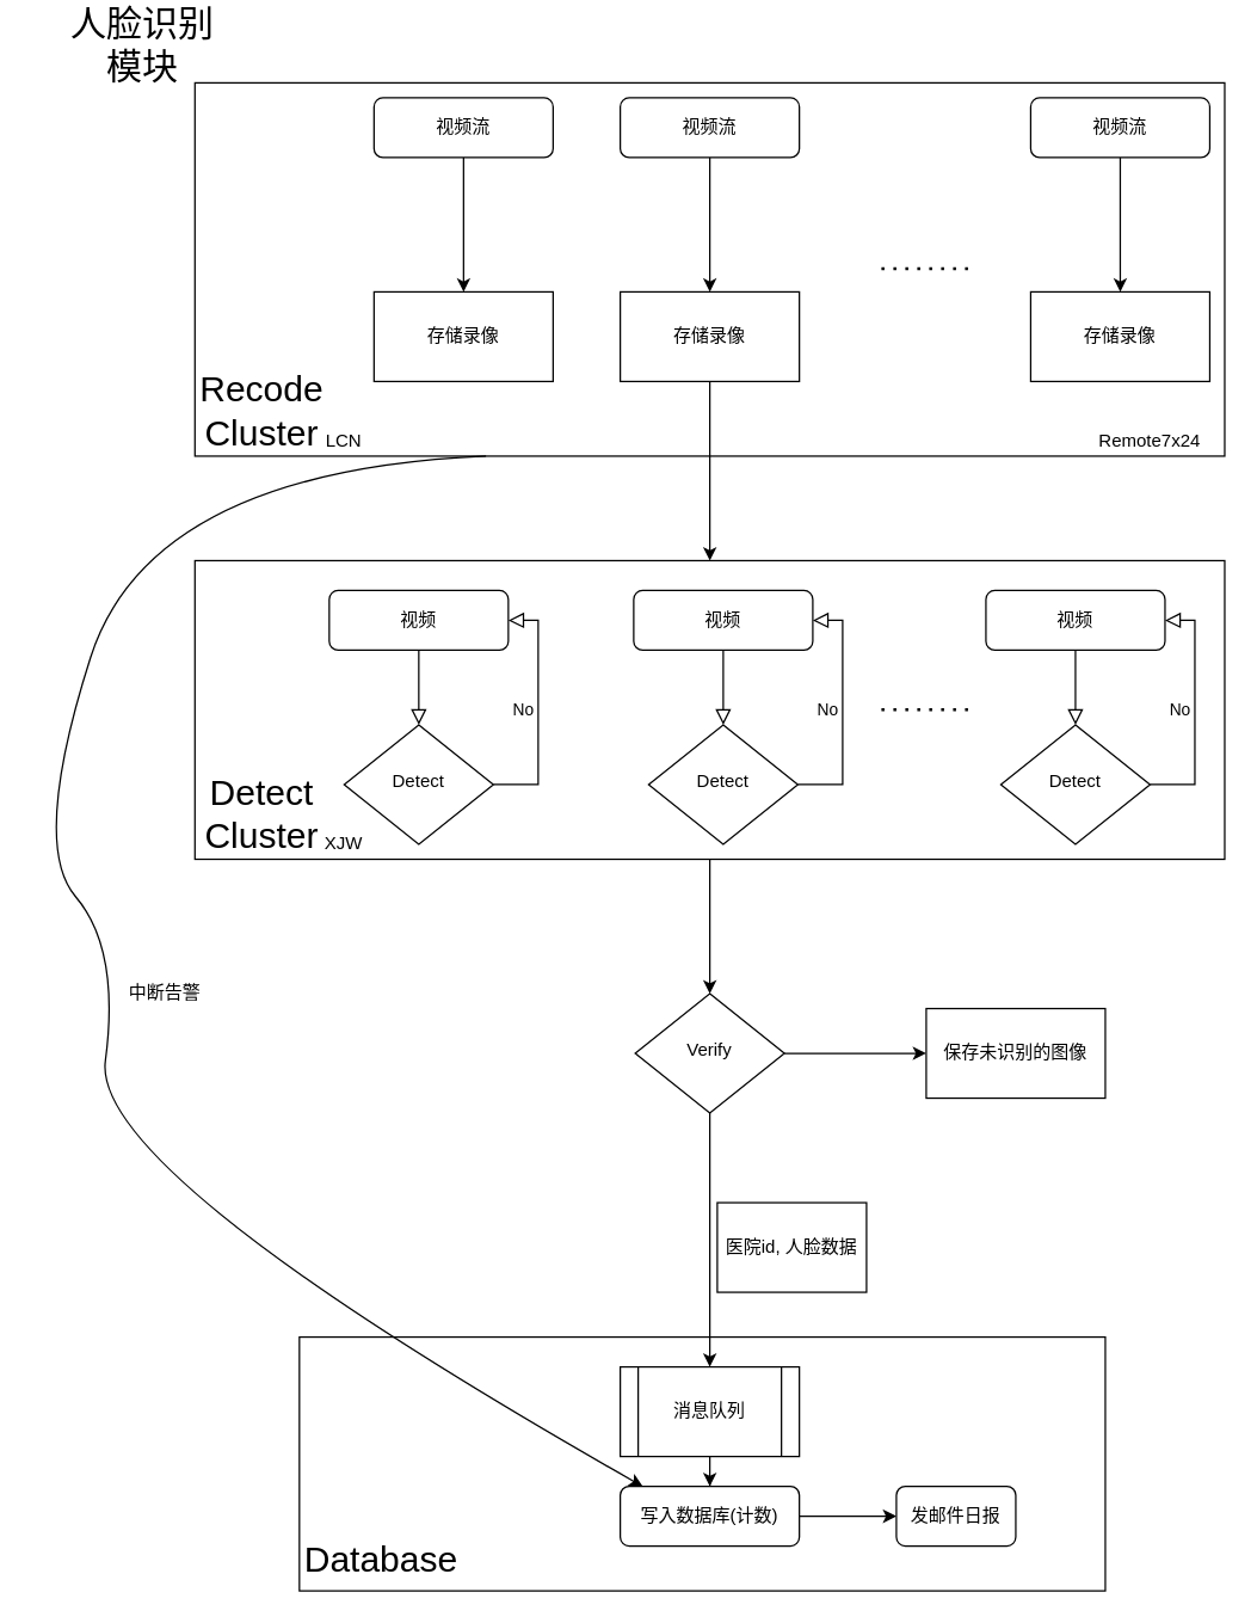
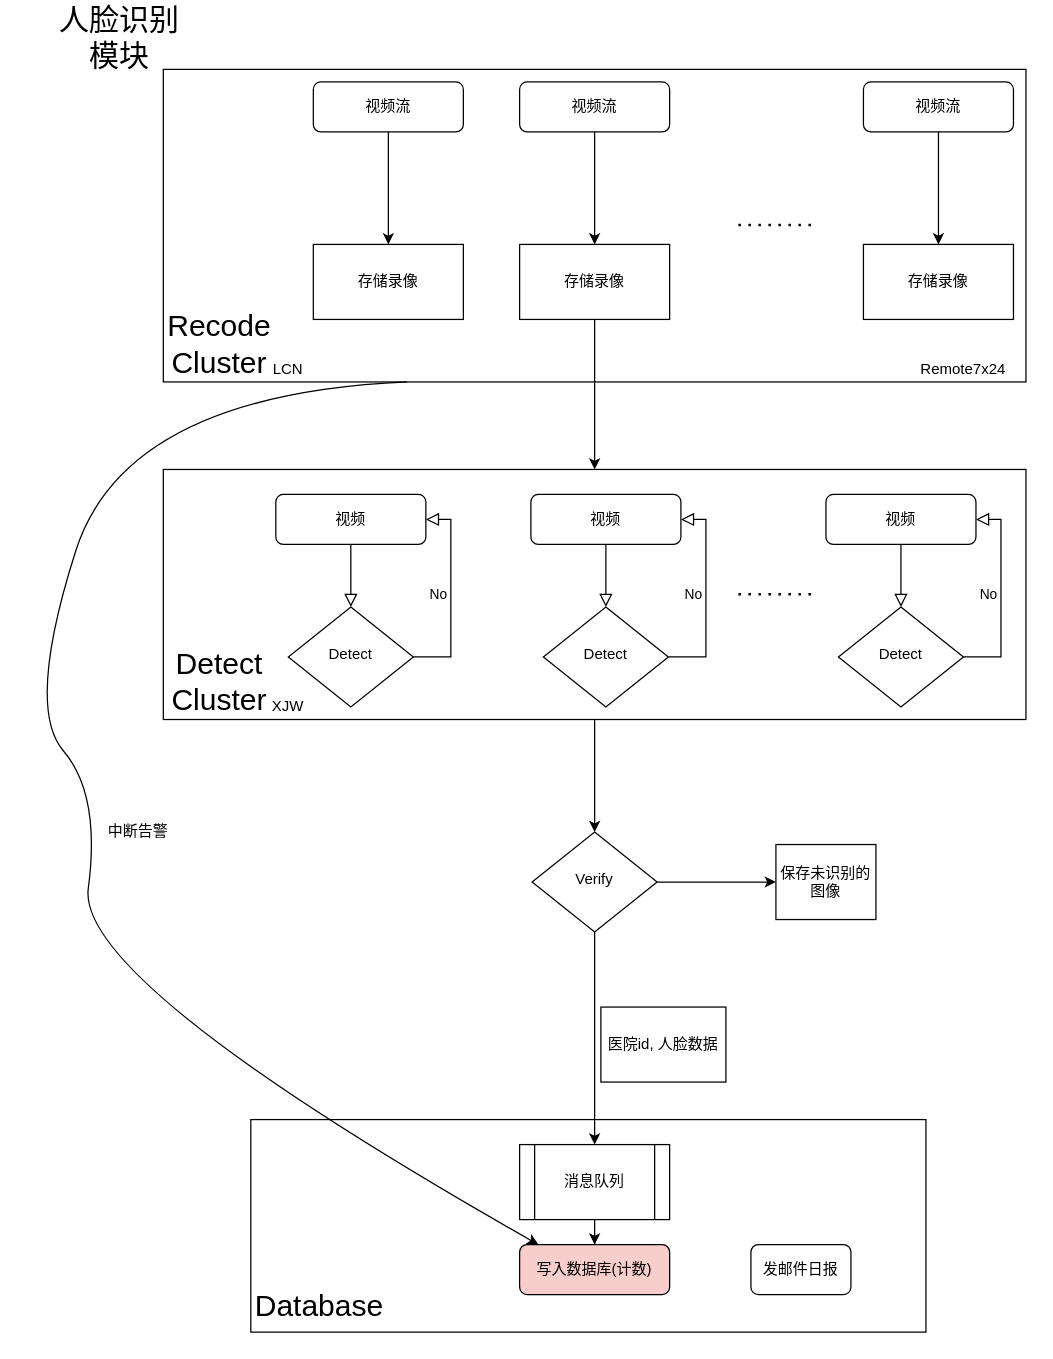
  <mxCell id="0" />
  <mxCell id="1" parent="0" />
  <mxCell id="2" value="" style="rounded=0;whiteSpace=wrap;html=1;fillColor=none;" vertex="1" parent="1"><mxGeometry x="200" y="895" width="540" height="170" as="geometry" /></mxCell>
  <mxCell id="3" value="" style="rounded=0;whiteSpace=wrap;html=1;fillColor=none;" parent="1" vertex="1"><mxGeometry x="130" y="55" width="690" height="250" as="geometry" /></mxCell>
  <mxCell id="4" value="" style="edgeStyle=orthogonalEdgeStyle;rounded=0;orthogonalLoop=1;jettySize=auto;html=1;" edge="1" parent="1" source="5" target="12"><mxGeometry relative="1" as="geometry" /></mxCell>
  <mxCell id="5" value="" style="rounded=0;whiteSpace=wrap;html=1;fillColor=none;" parent="1" vertex="1"><mxGeometry x="130" y="375" width="690" height="200" as="geometry" /></mxCell>
  <mxCell id="6" value="" style="rounded=0;html=1;jettySize=auto;orthogonalLoop=1;fontSize=11;endArrow=block;endFill=0;endSize=8;strokeWidth=1;shadow=0;labelBackgroundColor=none;edgeStyle=orthogonalEdgeStyle;" parent="1" source="7" target="9" edge="1"><mxGeometry relative="1" as="geometry" /></mxCell>
  <mxCell id="7" value="视频" style="rounded=1;whiteSpace=wrap;html=1;fontSize=12;glass=0;strokeWidth=1;shadow=0;" parent="1" vertex="1"><mxGeometry x="220" y="395" width="120" height="40" as="geometry" /></mxCell>
  <mxCell id="8" value="No" style="edgeStyle=orthogonalEdgeStyle;rounded=0;html=1;jettySize=auto;orthogonalLoop=1;fontSize=11;endArrow=block;endFill=0;endSize=8;strokeWidth=1;shadow=0;labelBackgroundColor=none;entryX=1;entryY=0.5;entryDx=0;entryDy=0;" parent="1" source="9" target="7" edge="1"><mxGeometry y="10" relative="1" as="geometry"><mxPoint as="offset" /><mxPoint x="410" y="415" as="targetPoint" /><Array as="points"><mxPoint x="360" y="525" /><mxPoint x="360" y="415" /></Array></mxGeometry></mxCell>
  <mxCell id="9" value="Detect" style="rhombus;whiteSpace=wrap;html=1;shadow=0;fontFamily=Helvetica;fontSize=12;align=center;strokeWidth=1;spacing=6;spacingTop=-4;" parent="1" vertex="1"><mxGeometry x="230" y="485" width="100" height="80" as="geometry" /></mxCell>
  <mxCell id="10" value="" style="edgeStyle=orthogonalEdgeStyle;rounded=0;orthogonalLoop=1;jettySize=auto;html=1;" edge="1" parent="1" source="12" target="26"><mxGeometry relative="1" as="geometry" /></mxCell>
  <mxCell id="11" value="" style="edgeStyle=orthogonalEdgeStyle;rounded=0;orthogonalLoop=1;jettySize=auto;html=1;" edge="1" parent="1" source="12" target="43"><mxGeometry relative="1" as="geometry" /></mxCell>
  <mxCell id="12" value="Verify" style="rhombus;whiteSpace=wrap;html=1;shadow=0;fontFamily=Helvetica;fontSize=12;align=center;strokeWidth=1;spacing=6;spacingTop=-4;" parent="1" vertex="1"><mxGeometry x="425" y="665" width="100" height="80" as="geometry" /></mxCell>
- <mxCell id="13" value="" style="edgeStyle=orthogonalEdgeStyle;rounded=0;orthogonalLoop=1;jettySize=auto;html=1;" parent="1" source="14" target="15" edge="1"><mxGeometry relative="1" as="geometry" /></mxCell>
- <mxCell id="14" value="写入数据库(计数)" style="rounded=1;whiteSpace=wrap;html=1;fontSize=12;glass=0;strokeWidth=1;shadow=0;" parent="1" vertex="1"><mxGeometry x="415" y="995" width="120" height="40" as="geometry" /></mxCell>
+ <mxCell id="14" value="写入数据库(计数)" style="rounded=1;whiteSpace=wrap;html=1;fontSize=12;glass=0;strokeWidth=1;shadow=0;fillColor=#f8cecc;" parent="1" vertex="1"><mxGeometry x="415" y="995" width="120" height="40" as="geometry" /></mxCell>
  <mxCell id="15" value="发邮件日报" style="rounded=1;whiteSpace=wrap;html=1;fontSize=12;glass=0;strokeWidth=1;shadow=0;" parent="1" vertex="1"><mxGeometry x="600" y="995" width="80" height="40" as="geometry" /></mxCell>
  <mxCell id="16" value="&lt;font style=&quot;font-size: 24px&quot;&gt;人脸识别&lt;br&gt;模块&lt;/font&gt;" style="text;html=1;strokeColor=none;fillColor=none;align=center;verticalAlign=middle;whiteSpace=wrap;rounded=0;" parent="1" vertex="1"><mxGeometry x="20" y="20" width="150" height="20" as="geometry" /></mxCell>
  <mxCell id="17" value="" style="rounded=0;html=1;jettySize=auto;orthogonalLoop=1;fontSize=11;endArrow=block;endFill=0;endSize=8;strokeWidth=1;shadow=0;labelBackgroundColor=none;edgeStyle=orthogonalEdgeStyle;" parent="1" source="18" target="20" edge="1"><mxGeometry relative="1" as="geometry" /></mxCell>
  <mxCell id="18" value="视频" style="rounded=1;whiteSpace=wrap;html=1;fontSize=12;glass=0;strokeWidth=1;shadow=0;" parent="1" vertex="1"><mxGeometry x="424" y="395" width="120" height="40" as="geometry" /></mxCell>
  <mxCell id="19" value="No" style="edgeStyle=orthogonalEdgeStyle;rounded=0;html=1;jettySize=auto;orthogonalLoop=1;fontSize=11;endArrow=block;endFill=0;endSize=8;strokeWidth=1;shadow=0;labelBackgroundColor=none;entryX=1;entryY=0.5;entryDx=0;entryDy=0;" parent="1" source="20" target="18" edge="1"><mxGeometry y="10" relative="1" as="geometry"><mxPoint as="offset" /><mxPoint x="614" y="415" as="targetPoint" /><Array as="points"><mxPoint x="564" y="525" /><mxPoint x="564" y="415" /></Array></mxGeometry></mxCell>
  <mxCell id="20" value="Detect" style="rhombus;whiteSpace=wrap;html=1;shadow=0;fontFamily=Helvetica;fontSize=12;align=center;strokeWidth=1;spacing=6;spacingTop=-4;" parent="1" vertex="1"><mxGeometry x="434" y="485" width="100" height="80" as="geometry" /></mxCell>
  <mxCell id="21" value="" style="rounded=0;html=1;jettySize=auto;orthogonalLoop=1;fontSize=11;endArrow=block;endFill=0;endSize=8;strokeWidth=1;shadow=0;labelBackgroundColor=none;edgeStyle=orthogonalEdgeStyle;" parent="1" source="22" target="24" edge="1"><mxGeometry relative="1" as="geometry" /></mxCell>
  <mxCell id="22" value="视频" style="rounded=1;whiteSpace=wrap;html=1;fontSize=12;glass=0;strokeWidth=1;shadow=0;" parent="1" vertex="1"><mxGeometry x="660" y="395" width="120" height="40" as="geometry" /></mxCell>
  <mxCell id="23" value="No" style="edgeStyle=orthogonalEdgeStyle;rounded=0;html=1;jettySize=auto;orthogonalLoop=1;fontSize=11;endArrow=block;endFill=0;endSize=8;strokeWidth=1;shadow=0;labelBackgroundColor=none;entryX=1;entryY=0.5;entryDx=0;entryDy=0;" parent="1" source="24" target="22" edge="1"><mxGeometry y="10" relative="1" as="geometry"><mxPoint as="offset" /><mxPoint x="850" y="415" as="targetPoint" /><Array as="points"><mxPoint x="800" y="525" /><mxPoint x="800" y="415" /></Array></mxGeometry></mxCell>
  <mxCell id="24" value="Detect" style="rhombus;whiteSpace=wrap;html=1;shadow=0;fontFamily=Helvetica;fontSize=12;align=center;strokeWidth=1;spacing=6;spacingTop=-4;" parent="1" vertex="1"><mxGeometry x="670" y="485" width="100" height="80" as="geometry" /></mxCell>
  <mxCell id="25" value="" style="edgeStyle=orthogonalEdgeStyle;rounded=0;orthogonalLoop=1;jettySize=auto;html=1;" edge="1" parent="1" source="26" target="14"><mxGeometry relative="1" as="geometry" /></mxCell>
  <mxCell id="26" value="消息队列" style="shape=process;whiteSpace=wrap;html=1;backgroundOutline=1;strokeColor=#000000;fillColor=none;" parent="1" vertex="1"><mxGeometry x="415" y="915" width="120" height="60" as="geometry" /></mxCell>
  <mxCell id="27" value="" style="endArrow=none;dashed=1;html=1;dashPattern=1 3;strokeWidth=2;" parent="1" edge="1"><mxGeometry width="50" height="50" relative="1" as="geometry"><mxPoint x="590" y="474.8" as="sourcePoint" /><mxPoint x="650" y="474.8" as="targetPoint" /></mxGeometry></mxCell>
  <mxCell id="28" value="&lt;font style=&quot;font-size: 24px&quot;&gt;Detect&lt;br&gt;Cluster&lt;/font&gt;" style="rounded=0;whiteSpace=wrap;html=1;fillColor=none;strokeColor=none;" parent="1" vertex="1"><mxGeometry x="130" y="515" width="90" height="60" as="geometry" /></mxCell>
  <mxCell id="29" value="医院id, 人脸数据" style="rounded=0;whiteSpace=wrap;html=1;" parent="1" vertex="1"><mxGeometry x="480" y="805" width="100" height="60" as="geometry" /></mxCell>
  <mxCell id="30" value="" style="edgeStyle=orthogonalEdgeStyle;rounded=0;orthogonalLoop=1;jettySize=auto;html=1;" parent="1" source="31" target="32" edge="1"><mxGeometry relative="1" as="geometry" /></mxCell>
  <mxCell id="31" value="视频流" style="rounded=1;whiteSpace=wrap;html=1;fontSize=12;glass=0;strokeWidth=1;shadow=0;" parent="1" vertex="1"><mxGeometry x="415" y="65" width="120" height="40" as="geometry" /></mxCell>
  <mxCell id="32" value="存储录像" style="rounded=0;whiteSpace=wrap;html=1;" parent="1" vertex="1"><mxGeometry x="415" y="195" width="120" height="60" as="geometry" /></mxCell>
  <mxCell id="33" value="" style="endArrow=classic;html=1;exitX=0.5;exitY=1;exitDx=0;exitDy=0;entryX=0.5;entryY=0;entryDx=0;entryDy=0;" parent="1" source="32" target="5" edge="1"><mxGeometry width="50" height="50" relative="1" as="geometry"><mxPoint x="550" y="465" as="sourcePoint" /><mxPoint x="600" y="415" as="targetPoint" /></mxGeometry></mxCell>
  <mxCell id="34" value="" style="edgeStyle=orthogonalEdgeStyle;rounded=0;orthogonalLoop=1;jettySize=auto;html=1;" parent="1" source="35" target="36" edge="1"><mxGeometry relative="1" as="geometry" /></mxCell>
  <mxCell id="35" value="视频流" style="rounded=1;whiteSpace=wrap;html=1;fontSize=12;glass=0;strokeWidth=1;shadow=0;" parent="1" vertex="1"><mxGeometry x="250" y="65" width="120" height="40" as="geometry" /></mxCell>
  <mxCell id="36" value="存储录像" style="rounded=0;whiteSpace=wrap;html=1;" parent="1" vertex="1"><mxGeometry x="250" y="195" width="120" height="60" as="geometry" /></mxCell>
  <mxCell id="37" value="" style="edgeStyle=orthogonalEdgeStyle;rounded=0;orthogonalLoop=1;jettySize=auto;html=1;" parent="1" source="38" target="39" edge="1"><mxGeometry relative="1" as="geometry" /></mxCell>
  <mxCell id="38" value="视频流" style="rounded=1;whiteSpace=wrap;html=1;fontSize=12;glass=0;strokeWidth=1;shadow=0;" parent="1" vertex="1"><mxGeometry x="690" y="65" width="120" height="40" as="geometry" /></mxCell>
  <mxCell id="39" value="存储录像" style="rounded=0;whiteSpace=wrap;html=1;" parent="1" vertex="1"><mxGeometry x="690" y="195" width="120" height="60" as="geometry" /></mxCell>
  <mxCell id="40" value="" style="endArrow=none;dashed=1;html=1;dashPattern=1 3;strokeWidth=2;" parent="1" edge="1"><mxGeometry width="50" height="50" relative="1" as="geometry"><mxPoint x="590" y="179.5" as="sourcePoint" /><mxPoint x="650" y="179.5" as="targetPoint" /></mxGeometry></mxCell>
  <mxCell id="41" value="&lt;font style=&quot;font-size: 24px&quot;&gt;Recode&lt;br&gt;Cluster&lt;/font&gt;" style="rounded=0;whiteSpace=wrap;html=1;fillColor=none;strokeColor=none;" parent="1" vertex="1"><mxGeometry x="130" y="245" width="90" height="60" as="geometry" /></mxCell>
  <mxCell id="42" value="Remote7x24" style="text;html=1;strokeColor=none;fillColor=none;align=center;verticalAlign=middle;whiteSpace=wrap;rounded=0;" parent="1" vertex="1"><mxGeometry x="750" y="285" width="40" height="20" as="geometry" /></mxCell>
- <mxCell id="43" value="保存未识别的图像" style="rounded=0;whiteSpace=wrap;html=1;" parent="1" vertex="1"><mxGeometry x="620" y="675" width="120" height="60" as="geometry" /></mxCell>
+ <mxCell id="43" value="保存未识别的图像" style="rounded=0;whiteSpace=wrap;html=1;" parent="1" vertex="1"><mxGeometry x="620" y="675" width="80" height="60" as="geometry" /></mxCell>
  <mxCell id="44" value="" style="curved=1;endArrow=classic;html=1;" parent="1" edge="1"><mxGeometry width="50" height="50" relative="1" as="geometry"><mxPoint x="325" y="305" as="sourcePoint" /><mxPoint x="430" y="995" as="targetPoint" /><Array as="points"><mxPoint x="100" y="315" /><mxPoint x="20" y="565" /><mxPoint x="80" y="635" /><mxPoint x="60" y="785" /></Array></mxGeometry></mxCell>
  <mxCell id="45" value="中断告警" style="text;html=1;strokeColor=none;fillColor=none;align=center;verticalAlign=middle;whiteSpace=wrap;rounded=0;" parent="1" vertex="1"><mxGeometry x="80" y="655" width="60" height="20" as="geometry" /></mxCell>
  <mxCell id="46" value="&lt;font style=&quot;font-size: 24px&quot;&gt;Database&lt;/font&gt;" style="text;html=1;strokeColor=none;fillColor=none;align=center;verticalAlign=middle;whiteSpace=wrap;rounded=0;" vertex="1" parent="1"><mxGeometry x="200" y="1025" width="110" height="40" as="geometry" /></mxCell>
  <mxCell id="47" value="LCN" style="text;html=1;strokeColor=none;fillColor=none;align=center;verticalAlign=middle;whiteSpace=wrap;rounded=0;" vertex="1" parent="1"><mxGeometry x="210" y="285" width="40" height="20" as="geometry" /></mxCell>
  <mxCell id="48" value="XJW" style="text;html=1;strokeColor=none;fillColor=none;align=center;verticalAlign=middle;whiteSpace=wrap;rounded=0;" vertex="1" parent="1"><mxGeometry x="210" y="555" width="40" height="20" as="geometry" /></mxCell>
